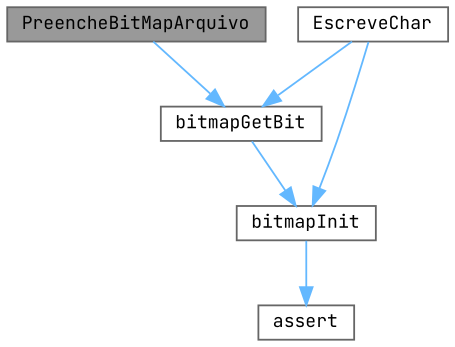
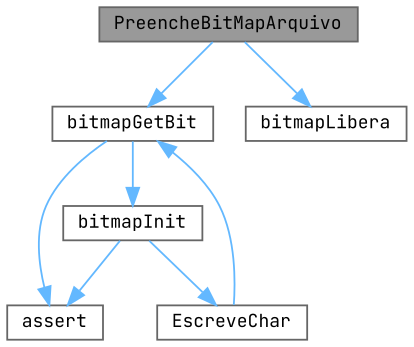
  digraph {
    fontname="JetBrains Mono"
    rankdir=TB
    node [color=grey40 fillcolor=white fontname="JetBrains Mono" fontsize=10 shape=box style=filled]
    edge [color=steelblue1 fontname="JetBrains Mono" fontsize=10 labelfontname=Helvetica labelfontsize=10 style=solid]
    n1 [color=gray40 fillcolor=grey60 fontcolor=black height=0.2 label=PreencheBitMapArquivo width=0.4]
    n2 [height=0.2 label=bitmapGetBit width=0.4]
+   n3 [height=0.2 label=bitmapLibera width=0.4]
    n4 [height=0.2 label=bitmapInit width=0.4]
    n5 [height=0.2 label=assert width=0.4]
    n6 [height=0.2 label=EscreveChar width=0.4]
    n1 -> n2
+   n1 -> n3
    n2 -> n4
+   n2 -> n5
    n4 -> n5
    n6 -> n2
-   n6 -> n4
+   n4 -> n6
  }
